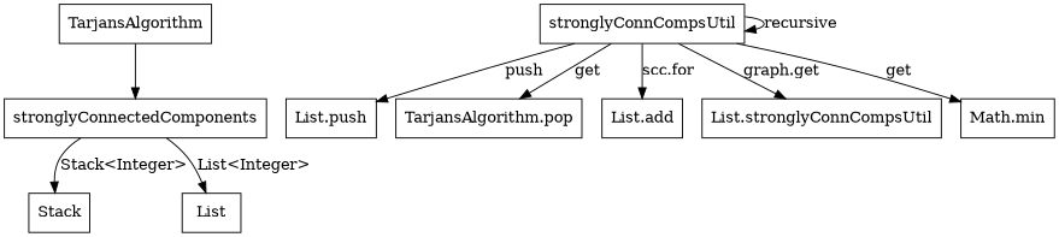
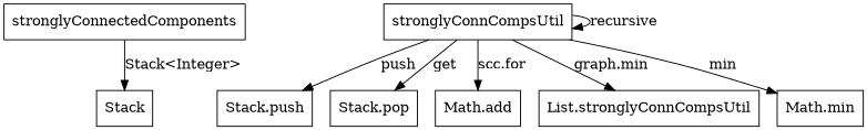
  digraph {
    node [shape=box]
-   n1 [label=TarjansAlgorithm]
    n2 [label=stronglyConnectedComponents]
    Stack
-   List
    n5 [label=stronglyConnCompsUtil]
-   "Stack.push" [label="List.push"]
-   "Stack.pop" [label="TarjansAlgorithm.pop"]
-   "List.add"
+   "Stack.push"
+   "Stack.pop"
+   "List.add" [label="Math.add"]
    n9 [label="List.stronglyConnCompsUtil"]
    "Math.min"
-   n1 -> n2
    n2 -> Stack [label="Stack<Integer>"]
-   n2 -> List [label="List<Integer>"]
    n5 -> n5 [label=recursive]
    n5 -> "Stack.push" [label=push]
    n5 -> "Stack.pop" [label=get]
    n5 -> "List.add" [label="scc.for"]
-   n5 -> n9 [label="graph.get"]
-   n5 -> "Math.min" [label=get]
+   n5 -> n9 [label="graph.min"]
+   n5 -> "Math.min" [label=min]
  }
